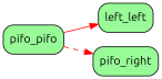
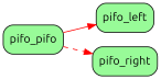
  digraph {
    fontname=Ubuntu
    rankdir=LR
    splines=true
    node [fillcolor=palegreen fontname=Ubuntu shape=box style="rounded,filled"]
    edge [color=red fontname=Ubuntu]
    n1 [label=pifo_pifo]
-   n2 [label=left_left]
+   n2 [label=pifo_left]
    n3 [label=pifo_right]
    n1 -> n2 [style=solid]
    n1 -> n3 [style=dashed]
  }
